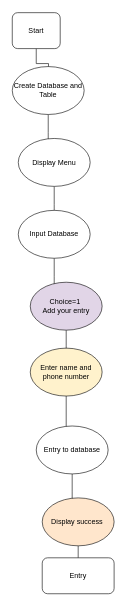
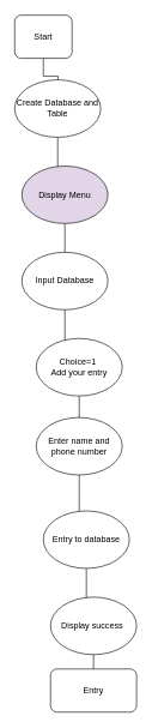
  <mxCell id="0" />
  <mxCell id="1" parent="0" />
  <mxCell id="2" style="edgeStyle=orthogonalEdgeStyle;rounded=0;orthogonalLoop=1;jettySize=auto;html=1;" edge="1" parent="1" source="3"><mxGeometry relative="1" as="geometry"><mxPoint x="80" y="130" as="targetPoint" /></mxGeometry></mxCell>
  <mxCell id="3" value="Start" style="rounded=1;whiteSpace=wrap;html=1;" vertex="1" parent="1"><mxGeometry x="20" y="20" width="80" height="60" as="geometry" /></mxCell>
  <mxCell id="4" style="edgeStyle=orthogonalEdgeStyle;rounded=0;orthogonalLoop=1;jettySize=auto;html=1;" edge="1" parent="1" source="5"><mxGeometry relative="1" as="geometry"><mxPoint x="80" y="250" as="targetPoint" /></mxGeometry></mxCell>
  <mxCell id="5" value="Create Database and Table" style="ellipse;whiteSpace=wrap;html=1;" vertex="1" parent="1"><mxGeometry x="20" y="110" width="120" height="80" as="geometry" /></mxCell>
  <mxCell id="6" style="edgeStyle=orthogonalEdgeStyle;rounded=0;orthogonalLoop=1;jettySize=auto;html=1;" edge="1" parent="1" source="7"><mxGeometry relative="1" as="geometry"><mxPoint x="90" y="370" as="targetPoint" /></mxGeometry></mxCell>
- <mxCell id="7" value="Display Menu" style="ellipse;whiteSpace=wrap;html=1;" vertex="1" parent="1"><mxGeometry x="30" y="230" width="120" height="80" as="geometry" /></mxCell>
+ <mxCell id="7" value="Display Menu" style="ellipse;whiteSpace=wrap;html=1;fillColor=#e1d5e7;" vertex="1" parent="1"><mxGeometry x="30" y="230" width="120" height="80" as="geometry" /></mxCell>
  <mxCell id="8" style="edgeStyle=orthogonalEdgeStyle;rounded=0;orthogonalLoop=1;jettySize=auto;html=1;" edge="1" parent="1" source="9"><mxGeometry relative="1" as="geometry"><mxPoint x="90" y="490" as="targetPoint" /></mxGeometry></mxCell>
  <mxCell id="9" value="Input Database" style="ellipse;whiteSpace=wrap;html=1;" vertex="1" parent="1"><mxGeometry x="30" y="350" width="120" height="80" as="geometry" /></mxCell>
  <mxCell id="10" style="edgeStyle=orthogonalEdgeStyle;rounded=0;orthogonalLoop=1;jettySize=auto;html=1;" edge="1" parent="1" source="11"><mxGeometry relative="1" as="geometry"><mxPoint x="110" y="600" as="targetPoint" /></mxGeometry></mxCell>
- <mxCell id="11" value="Choice=1&amp;nbsp;&lt;br&gt;Add your entry" style="ellipse;whiteSpace=wrap;html=1;fillColor=#e1d5e7;" vertex="1" parent="1"><mxGeometry x="50" y="470" width="120" height="80" as="geometry" /></mxCell>
+ <mxCell id="11" value="Choice=1&amp;nbsp;&lt;br&gt;Add your entry" style="ellipse;whiteSpace=wrap;html=1;" vertex="1" parent="1"><mxGeometry x="50" y="470" width="120" height="80" as="geometry" /></mxCell>
  <mxCell id="12" style="edgeStyle=orthogonalEdgeStyle;rounded=0;orthogonalLoop=1;jettySize=auto;html=1;" edge="1" parent="1" source="13"><mxGeometry relative="1" as="geometry"><mxPoint x="110" y="730" as="targetPoint" /></mxGeometry></mxCell>
- <mxCell id="13" value="Enter name and phone number" style="ellipse;whiteSpace=wrap;html=1;fillColor=#fff2cc;" vertex="1" parent="1"><mxGeometry x="50" y="580" width="120" height="80" as="geometry" /></mxCell>
+ <mxCell id="13" value="Enter name and phone number" style="ellipse;whiteSpace=wrap;html=1;" vertex="1" parent="1"><mxGeometry x="50" y="580" width="120" height="80" as="geometry" /></mxCell>
  <mxCell id="14" style="edgeStyle=orthogonalEdgeStyle;rounded=0;orthogonalLoop=1;jettySize=auto;html=1;" edge="1" parent="1" source="15"><mxGeometry relative="1" as="geometry"><mxPoint x="120" y="850" as="targetPoint" /></mxGeometry></mxCell>
  <mxCell id="15" value="Entry to database" style="ellipse;whiteSpace=wrap;html=1;" vertex="1" parent="1"><mxGeometry x="60" y="710" width="120" height="80" as="geometry" /></mxCell>
  <mxCell id="16" style="edgeStyle=orthogonalEdgeStyle;rounded=0;orthogonalLoop=1;jettySize=auto;html=1;" edge="1" parent="1" source="17"><mxGeometry relative="1" as="geometry"><mxPoint x="130" y="940" as="targetPoint" /></mxGeometry></mxCell>
- <mxCell id="17" value="Display success&amp;nbsp;" style="ellipse;whiteSpace=wrap;html=1;fillColor=#ffe6cc;" vertex="1" parent="1"><mxGeometry x="70" y="830" width="120" height="80" as="geometry" /></mxCell>
+ <mxCell id="17" value="Display success&amp;nbsp;" style="ellipse;whiteSpace=wrap;html=1;" vertex="1" parent="1"><mxGeometry x="70" y="830" width="120" height="80" as="geometry" /></mxCell>
  <mxCell id="18" value="Entry" style="rounded=1;whiteSpace=wrap;html=1;" vertex="1" parent="1"><mxGeometry x="70" y="930" width="120" height="60" as="geometry" /></mxCell>
